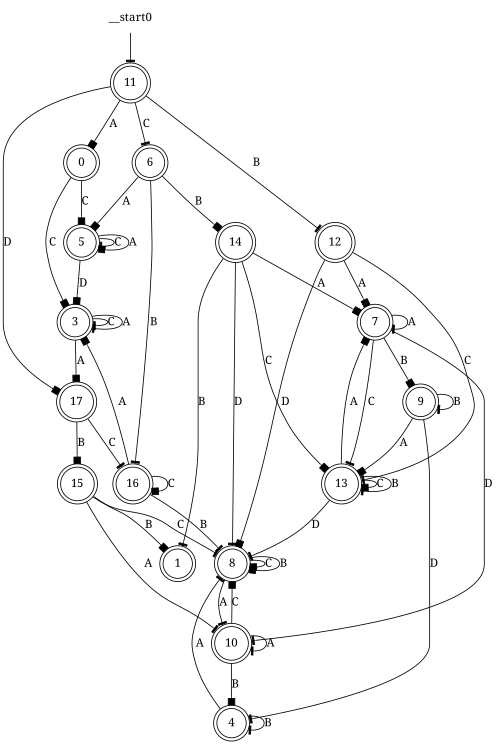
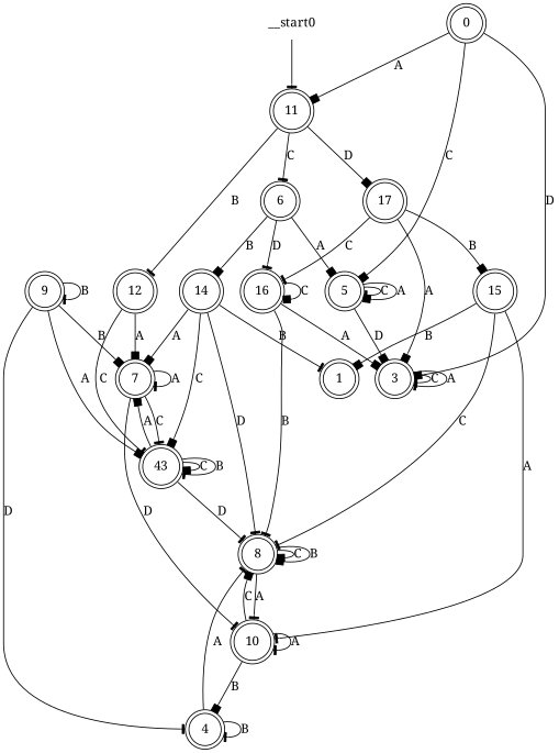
  digraph {
    fontname="Noto Serif"
    node [fontname="Noto Serif" shape=doublecircle]
    edge [arrowhead=box fontname="Noto Serif"]
    n1 [label=1]
    n2 [label=0]
    n3 [label=3]
    n4 [label=5]
    n5 [label=4]
    n6 [label=8]
    n7 [label=10]
    n8 [label=6]
    n9 [label=14]
    n10 [label=16]
    n11 [label=7]
-   n12 [label=13]
+   n12 [label=43]
    n13 [label=9]
    n14 [label=11]
    n15 [label=12]
    n16 [label=17]
    n17 [label=15]
    __start0 [shape=none]
-   n2 -> n3 [label=C]
+   n2 -> n3 [label=D]
    n2 -> n4 [label=C]
    n3 -> n3 [arrowhead=tee label=C]
    n3 -> n3 [arrowhead=tee label=A]
    n4 -> n3 [label=D]
    n4 -> n4 [arrowhead=tee label=C]
    n4 -> n4 [label=A]
    n5 -> n5 [arrowhead=tee label=B]
    n5 -> n6 [arrowhead=tee label=A]
    n6 -> n6 [label=C]
    n6 -> n6 [label=B]
    n6 -> n7 [arrowhead=tee label=A]
    n7 -> n5 [label=B]
    n7 -> n6 [label=C]
    n7 -> n7 [arrowhead=tee label=A]
    n8 -> n4 [label=A]
    n8 -> n9 [label=B]
-   n8 -> n10 [arrowhead=tee label=B]
+   n8 -> n10 [arrowhead=tee label=D]
    n9 -> n1 [arrowhead=tee label=B]
    n9 -> n6 [arrowhead=tee label=D]
    n9 -> n11 [label=A]
    n9 -> n12 [label=C]
    n10 -> n3 [label=A]
    n10 -> n6 [arrowhead=tee label=B]
    n10 -> n10 [label=C]
    n11 -> n7 [arrowhead=tee label=D]
    n11 -> n11 [arrowhead=tee label=A]
    n11 -> n12 [arrowhead=tee label=C]
-   n11 -> n13 [label=B]
+   n13 -> n11 [label=B]
    n12 -> n6 [arrowhead=tee label=D]
    n12 -> n11 [label=A]
    n12 -> n12 [label=C]
    n12 -> n12 [arrowhead=tee label=B]
    n13 -> n5 [arrowhead=tee label=D]
    n13 -> n12 [label=A]
    n13 -> n13 [arrowhead=tee label=B]
-   n14 -> n2 [label=A]
+   n2 -> n14 [label=A]
    n14 -> n8 [arrowhead=tee label=C]
    n14 -> n15 [arrowhead=tee label=B]
    n14 -> n16 [label=D]
-   n15 -> n6 [label=D]
    n15 -> n11 [label=A]
    n15 -> n12 [arrowhead=tee label=C]
-   n3 -> n16 [label=A]
+   n16 -> n3 [label=A]
    n16 -> n10 [arrowhead=tee label=C]
    n16 -> n17 [label=B]
    n17 -> n1 [label=B]
    n17 -> n6 [arrowhead=tee label=C]
    n17 -> n7 [arrowhead=tee label=A]
    __start0 -> n14 [arrowhead=tee]
  }
